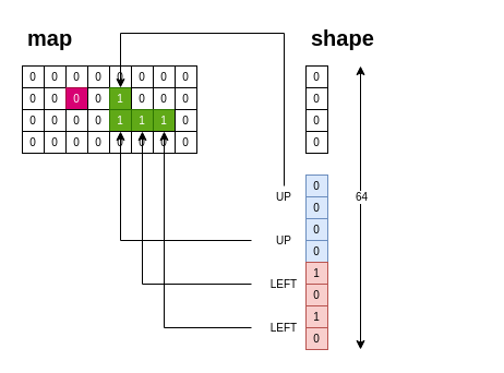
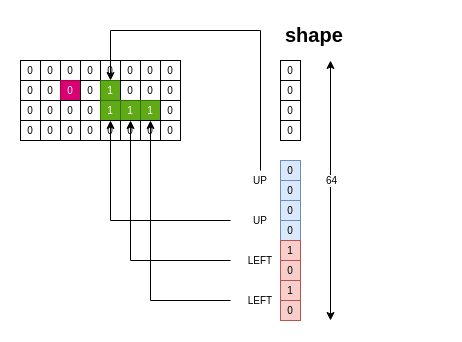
  <mxCell id="0" />
  <mxCell id="1" parent="0" />
  <mxCell id="2" value="0" style="rounded=0;whiteSpace=wrap;html=1;fontSize=10;strokeWidth=1;" vertex="1" parent="1"><mxGeometry x="20" y="60" width="20" height="20" as="geometry" /></mxCell>
  <mxCell id="3" value="0" style="rounded=0;whiteSpace=wrap;html=1;fontSize=10;strokeWidth=1;" vertex="1" parent="1"><mxGeometry x="40" y="60" width="20" height="20" as="geometry" /></mxCell>
  <mxCell id="4" value="0" style="rounded=0;whiteSpace=wrap;html=1;fontSize=10;strokeWidth=1;" vertex="1" parent="1"><mxGeometry x="60" y="60" width="20" height="20" as="geometry" /></mxCell>
  <mxCell id="5" value="0" style="rounded=0;whiteSpace=wrap;html=1;fontSize=10;strokeWidth=1;" vertex="1" parent="1"><mxGeometry x="80" y="60" width="20" height="20" as="geometry" /></mxCell>
  <mxCell id="6" value="0" style="rounded=0;whiteSpace=wrap;html=1;fontSize=10;strokeWidth=1;" vertex="1" parent="1"><mxGeometry x="100" y="60" width="20" height="20" as="geometry" /></mxCell>
  <mxCell id="7" value="0" style="rounded=0;whiteSpace=wrap;html=1;fontSize=10;strokeWidth=1;" vertex="1" parent="1"><mxGeometry x="120" y="60" width="20" height="20" as="geometry" /></mxCell>
  <mxCell id="8" value="0" style="rounded=0;whiteSpace=wrap;html=1;fontSize=10;strokeWidth=1;" vertex="1" parent="1"><mxGeometry x="140" y="60" width="20" height="20" as="geometry" /></mxCell>
  <mxCell id="9" value="0" style="rounded=0;whiteSpace=wrap;html=1;fontSize=10;strokeWidth=1;" vertex="1" parent="1"><mxGeometry x="160" y="60" width="20" height="20" as="geometry" /></mxCell>
  <mxCell id="10" value="0" style="rounded=0;whiteSpace=wrap;html=1;fontSize=10;strokeWidth=1;" vertex="1" parent="1"><mxGeometry x="20" y="80" width="20" height="20" as="geometry" /></mxCell>
  <mxCell id="11" value="0" style="rounded=0;whiteSpace=wrap;html=1;fontSize=10;strokeWidth=1;" vertex="1" parent="1"><mxGeometry x="40" y="80" width="20" height="20" as="geometry" /></mxCell>
  <mxCell id="12" value="0" style="rounded=0;whiteSpace=wrap;html=1;fontSize=10;strokeWidth=1;fillColor=#d80073;fontColor=#ffffff;strokeColor=#A50040;" vertex="1" parent="1"><mxGeometry x="60" y="80" width="20" height="20" as="geometry" /></mxCell>
  <mxCell id="13" value="0" style="rounded=0;whiteSpace=wrap;html=1;fontSize=10;strokeWidth=1;" vertex="1" parent="1"><mxGeometry x="80" y="80" width="20" height="20" as="geometry" /></mxCell>
  <mxCell id="14" value="1" style="rounded=0;whiteSpace=wrap;html=1;fontSize=10;strokeWidth=1;fillColor=#60a917;fontColor=#ffffff;strokeColor=#2D7600;" vertex="1" parent="1"><mxGeometry x="100" y="80" width="20" height="20" as="geometry" /></mxCell>
  <mxCell id="15" value="0" style="rounded=0;whiteSpace=wrap;html=1;fontSize=10;strokeWidth=1;" vertex="1" parent="1"><mxGeometry x="120" y="80" width="20" height="20" as="geometry" /></mxCell>
  <mxCell id="16" value="0" style="rounded=0;whiteSpace=wrap;html=1;fontSize=10;strokeWidth=1;" vertex="1" parent="1"><mxGeometry x="140" y="80" width="20" height="20" as="geometry" /></mxCell>
  <mxCell id="17" value="0" style="rounded=0;whiteSpace=wrap;html=1;fontSize=10;strokeWidth=1;" vertex="1" parent="1"><mxGeometry x="160" y="80" width="20" height="20" as="geometry" /></mxCell>
  <mxCell id="18" value="0" style="rounded=0;whiteSpace=wrap;html=1;fontSize=10;strokeWidth=1;" vertex="1" parent="1"><mxGeometry x="20" y="100" width="20" height="20" as="geometry" /></mxCell>
  <mxCell id="19" value="0" style="rounded=0;whiteSpace=wrap;html=1;fontSize=10;strokeWidth=1;" vertex="1" parent="1"><mxGeometry x="40" y="100" width="20" height="20" as="geometry" /></mxCell>
  <mxCell id="20" value="0" style="rounded=0;whiteSpace=wrap;html=1;fontSize=10;strokeWidth=1;" vertex="1" parent="1"><mxGeometry x="60" y="100" width="20" height="20" as="geometry" /></mxCell>
  <mxCell id="21" value="0" style="rounded=0;whiteSpace=wrap;html=1;fontSize=10;strokeWidth=1;" vertex="1" parent="1"><mxGeometry x="80" y="100" width="20" height="20" as="geometry" /></mxCell>
  <mxCell id="22" value="1" style="rounded=0;whiteSpace=wrap;html=1;fontSize=10;strokeWidth=1;fillColor=#60a917;fontColor=#ffffff;strokeColor=#2D7600;" vertex="1" parent="1"><mxGeometry x="100" y="100" width="20" height="20" as="geometry" /></mxCell>
  <mxCell id="23" value="1" style="rounded=0;whiteSpace=wrap;html=1;fontSize=10;strokeWidth=1;fillColor=#60a917;fontColor=#ffffff;strokeColor=#2D7600;" vertex="1" parent="1"><mxGeometry x="120" y="100" width="20" height="20" as="geometry" /></mxCell>
  <mxCell id="24" value="1" style="rounded=0;whiteSpace=wrap;html=1;fontSize=10;strokeWidth=1;fillColor=#60a917;fontColor=#ffffff;strokeColor=#2D7600;" vertex="1" parent="1"><mxGeometry x="140" y="100" width="20" height="20" as="geometry" /></mxCell>
  <mxCell id="25" value="0" style="rounded=0;whiteSpace=wrap;html=1;fontSize=10;strokeWidth=1;" vertex="1" parent="1"><mxGeometry x="160" y="100" width="20" height="20" as="geometry" /></mxCell>
  <mxCell id="26" value="0" style="rounded=0;whiteSpace=wrap;html=1;fontSize=10;strokeWidth=1;" vertex="1" parent="1"><mxGeometry x="20" y="120" width="20" height="20" as="geometry" /></mxCell>
  <mxCell id="27" value="0" style="rounded=0;whiteSpace=wrap;html=1;fontSize=10;strokeWidth=1;" vertex="1" parent="1"><mxGeometry x="40" y="120" width="20" height="20" as="geometry" /></mxCell>
  <mxCell id="28" value="0" style="rounded=0;whiteSpace=wrap;html=1;fontSize=10;strokeWidth=1;" vertex="1" parent="1"><mxGeometry x="60" y="120" width="20" height="20" as="geometry" /></mxCell>
  <mxCell id="29" value="0" style="rounded=0;whiteSpace=wrap;html=1;fontSize=10;strokeWidth=1;" vertex="1" parent="1"><mxGeometry x="80" y="120" width="20" height="20" as="geometry" /></mxCell>
  <mxCell id="30" value="0" style="rounded=0;whiteSpace=wrap;html=1;fontSize=10;strokeWidth=1;" vertex="1" parent="1"><mxGeometry x="100" y="120" width="20" height="20" as="geometry" /></mxCell>
  <mxCell id="31" value="0" style="rounded=0;whiteSpace=wrap;html=1;fontSize=10;strokeWidth=1;" vertex="1" parent="1"><mxGeometry x="120" y="120" width="20" height="20" as="geometry" /></mxCell>
  <mxCell id="32" value="0" style="rounded=0;whiteSpace=wrap;html=1;fontSize=10;strokeWidth=1;" vertex="1" parent="1"><mxGeometry x="140" y="120" width="20" height="20" as="geometry" /></mxCell>
  <mxCell id="33" value="0" style="rounded=0;whiteSpace=wrap;html=1;fontSize=10;strokeWidth=1;" vertex="1" parent="1"><mxGeometry x="160" y="120" width="20" height="20" as="geometry" /></mxCell>
- <mxCell id="34" value="&lt;h1&gt;map&lt;/h1&gt;" style="text;html=1;strokeColor=none;fillColor=none;spacing=5;spacingTop=-20;whiteSpace=wrap;overflow=hidden;rounded=0;fontSize=10;" vertex="1" parent="1"><mxGeometry x="20" y="20" width="160" height="30" as="geometry" /></mxCell>
  <mxCell id="35" value="0" style="rounded=0;whiteSpace=wrap;html=1;fontSize=10;strokeWidth=1;" vertex="1" parent="1"><mxGeometry x="280" y="60" width="20" height="20" as="geometry" /></mxCell>
  <mxCell id="36" value="0" style="rounded=0;whiteSpace=wrap;html=1;fontSize=10;strokeWidth=1;" vertex="1" parent="1"><mxGeometry x="280" y="80" width="20" height="20" as="geometry" /></mxCell>
  <mxCell id="37" value="0" style="rounded=0;whiteSpace=wrap;html=1;fontSize=10;strokeWidth=1;" vertex="1" parent="1"><mxGeometry x="280" y="100" width="20" height="20" as="geometry" /></mxCell>
  <mxCell id="38" value="0" style="rounded=0;whiteSpace=wrap;html=1;fontSize=10;strokeWidth=1;" vertex="1" parent="1"><mxGeometry x="280" y="120" width="20" height="20" as="geometry" /></mxCell>
  <mxCell id="39" value="0" style="rounded=0;whiteSpace=wrap;html=1;fontSize=10;strokeWidth=1;fillColor=#dae8fc;strokeColor=#6c8ebf;" vertex="1" parent="1"><mxGeometry x="280" y="160" width="20" height="20" as="geometry" /></mxCell>
  <mxCell id="40" value="0" style="rounded=0;whiteSpace=wrap;html=1;fontSize=10;strokeWidth=1;fillColor=#dae8fc;strokeColor=#6c8ebf;" vertex="1" parent="1"><mxGeometry x="280" y="180" width="20" height="20" as="geometry" /></mxCell>
  <mxCell id="41" value="0" style="rounded=0;whiteSpace=wrap;html=1;fontSize=10;strokeWidth=1;fillColor=#dae8fc;strokeColor=#6c8ebf;" vertex="1" parent="1"><mxGeometry x="280" y="200" width="20" height="20" as="geometry" /></mxCell>
  <mxCell id="42" value="0" style="rounded=0;whiteSpace=wrap;html=1;fontSize=10;strokeWidth=1;fillColor=#dae8fc;strokeColor=#6c8ebf;" vertex="1" parent="1"><mxGeometry x="280" y="220" width="20" height="20" as="geometry" /></mxCell>
  <mxCell id="43" value="1" style="rounded=0;whiteSpace=wrap;html=1;fontSize=10;strokeWidth=1;fillColor=#f8cecc;strokeColor=#b85450;" vertex="1" parent="1"><mxGeometry x="280" y="240" width="20" height="20" as="geometry" /></mxCell>
  <mxCell id="44" value="0" style="rounded=0;whiteSpace=wrap;html=1;fontSize=10;strokeWidth=1;fillColor=#f8cecc;strokeColor=#b85450;" vertex="1" parent="1"><mxGeometry x="280" y="260" width="20" height="20" as="geometry" /></mxCell>
  <mxCell id="45" value="1" style="rounded=0;whiteSpace=wrap;html=1;fontSize=10;strokeWidth=1;fillColor=#f8cecc;strokeColor=#b85450;" vertex="1" parent="1"><mxGeometry x="280" y="280" width="20" height="20" as="geometry" /></mxCell>
  <mxCell id="46" value="0" style="rounded=0;whiteSpace=wrap;html=1;fontSize=10;strokeWidth=1;fillColor=#f8cecc;strokeColor=#b85450;" vertex="1" parent="1"><mxGeometry x="280" y="300" width="20" height="20" as="geometry" /></mxCell>
  <mxCell id="47" value="" style="endArrow=classic;startArrow=classic;html=1;rounded=0;fontSize=10;" edge="1" parent="1"><mxGeometry width="50" height="50" relative="1" as="geometry"><mxPoint x="330" y="320" as="sourcePoint" /><mxPoint x="330" y="60" as="targetPoint" /></mxGeometry></mxCell>
  <mxCell id="48" value="64" style="edgeLabel;html=1;align=center;verticalAlign=middle;resizable=0;points=[];fontSize=10;" vertex="1" connectable="0" parent="47"><mxGeometry x="0.135" relative="1" as="geometry"><mxPoint y="7" as="offset" /></mxGeometry></mxCell>
  <mxCell id="49" style="edgeStyle=orthogonalEdgeStyle;rounded=0;orthogonalLoop=1;jettySize=auto;html=1;exitX=0;exitY=0.5;exitDx=0;exitDy=0;entryX=0.5;entryY=1;entryDx=0;entryDy=0;fontSize=10;" edge="1" parent="1" source="50" target="24"><mxGeometry relative="1" as="geometry" /></mxCell>
  <mxCell id="50" value="LEFT" style="text;html=1;strokeColor=none;fillColor=none;align=center;verticalAlign=middle;whiteSpace=wrap;rounded=0;fontSize=10;" vertex="1" parent="1"><mxGeometry x="230" y="290" width="60" height="20" as="geometry" /></mxCell>
  <mxCell id="51" style="edgeStyle=orthogonalEdgeStyle;rounded=0;orthogonalLoop=1;jettySize=auto;html=1;exitX=0;exitY=0.5;exitDx=0;exitDy=0;entryX=0.5;entryY=0;entryDx=0;entryDy=0;fontSize=10;" edge="1" parent="1" source="52" target="31"><mxGeometry relative="1" as="geometry"><Array as="points"><mxPoint x="130" y="260" /></Array></mxGeometry></mxCell>
  <mxCell id="52" value="LEFT" style="text;html=1;strokeColor=none;fillColor=none;align=center;verticalAlign=middle;whiteSpace=wrap;rounded=0;fontSize=10;" vertex="1" parent="1"><mxGeometry x="230" y="250" width="60" height="20" as="geometry" /></mxCell>
  <mxCell id="53" style="edgeStyle=orthogonalEdgeStyle;rounded=0;orthogonalLoop=1;jettySize=auto;html=1;exitX=0;exitY=0.5;exitDx=0;exitDy=0;fontSize=10;" edge="1" parent="1" source="54" target="22"><mxGeometry relative="1" as="geometry" /></mxCell>
  <mxCell id="54" value="UP" style="text;html=1;strokeColor=none;fillColor=none;align=center;verticalAlign=middle;whiteSpace=wrap;rounded=0;fontSize=10;" vertex="1" parent="1"><mxGeometry x="230" y="210" width="60" height="20" as="geometry" /></mxCell>
  <mxCell id="55" style="edgeStyle=orthogonalEdgeStyle;rounded=0;orthogonalLoop=1;jettySize=auto;html=1;exitX=0.5;exitY=0;exitDx=0;exitDy=0;entryX=0.5;entryY=1;entryDx=0;entryDy=0;fontSize=10;" edge="1" parent="1" source="56" target="6"><mxGeometry relative="1" as="geometry"><Array as="points"><mxPoint x="260" y="30" /><mxPoint x="110" y="30" /></Array></mxGeometry></mxCell>
  <mxCell id="56" value="UP" style="text;html=1;strokeColor=none;fillColor=none;align=center;verticalAlign=middle;whiteSpace=wrap;rounded=0;fontSize=10;" vertex="1" parent="1"><mxGeometry x="230" y="170" width="60" height="20" as="geometry" /></mxCell>
  <mxCell id="57" value="&lt;h1&gt;shape&lt;/h1&gt;" style="text;html=1;strokeColor=none;fillColor=none;spacing=5;spacingTop=-20;whiteSpace=wrap;overflow=hidden;rounded=0;fontSize=10;" vertex="1" parent="1"><mxGeometry x="280" y="20" width="160" height="30" as="geometry" /></mxCell>
